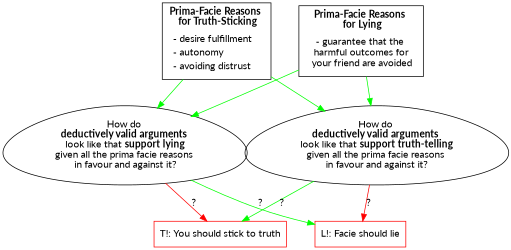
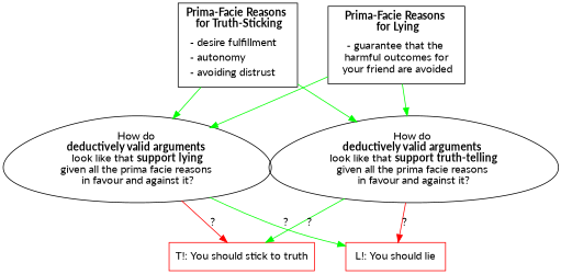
  digraph {
    fontname=Lato
    node [shape=box fontname=Lato]
    edge [color=green fontname=Lato]
    n1 [label=<       <table border='0' cellborder='0' cellspacing='0'>         <tr><td><b>Prima-Facie Reasons <br/> for Truth-Sticking</b></td></tr>         <tr><td cellpadding='5'>           <table border="0" cellborder='0' cellspacing='0'>             <tr><td align="left">- desire fulfillment  </td></tr>             <tr><td align="left">- autonomy </td></tr>             <tr><td align="left">- avoiding distrust</td></tr>           </table>         </td>         </tr>       </table>     >]
    n2 [label=<       <table border='0' cellborder='0' cellspacing='0'>       <tr><td cellpadding='0'>How do <br/><b>deductively valid arguments</b> <br/>look like that <b>support lying</b><br/>given all the prima facie reasons <br/>in favour and against it?</td></tr>       </table>       > shape=egg]
    n3 [label=<       <table border='0' cellborder='0' cellspacing='0'>       <tr><td cellpadding="0">How do <br/><b>deductively valid arguments</b> <br/>look like that <b>support truth-telling</b><br/>given all the prima facie reasons <br/>in favour and against it?</td></tr>       </table>       > shape=egg]
    n4 [label=<       <table border='0' cellborder='0' cellspacing='0'>         <tr><td><b>Prima-Facie Reasons <br/> for Lying</b></td></tr>         <tr><td cellpadding='5'>           <table border="0" cellborder='0' cellspacing='0'>             <tr><td align="left">- guarantee that the <br/> harmful outcomes for <br/> your friend are avoided</td></tr>           </table>         </td>         </tr>       </table>     >]
    n5 [color=red label="T!: You should stick to truth"]
-   n6 [color=red label="L!: Facie should lie"]
+   n6 [color=red label="L!: You should lie"]
    n1 -> n2
    n1 -> n3
    n2 -> n5 [color=red label="?"]
    n2 -> n6 [label="?"]
    n3 -> n5 [label="?"]
    n3 -> n6 [color=red label="?"]
    n4 -> n2
    n4 -> n3
  }
